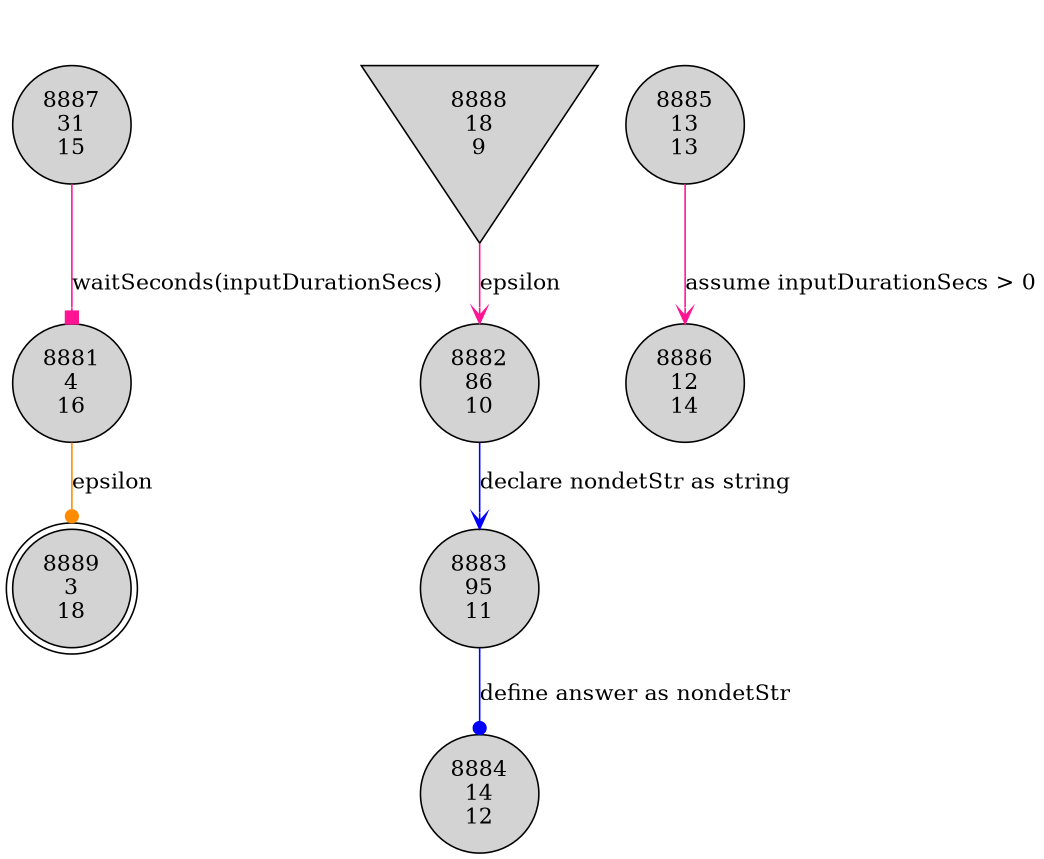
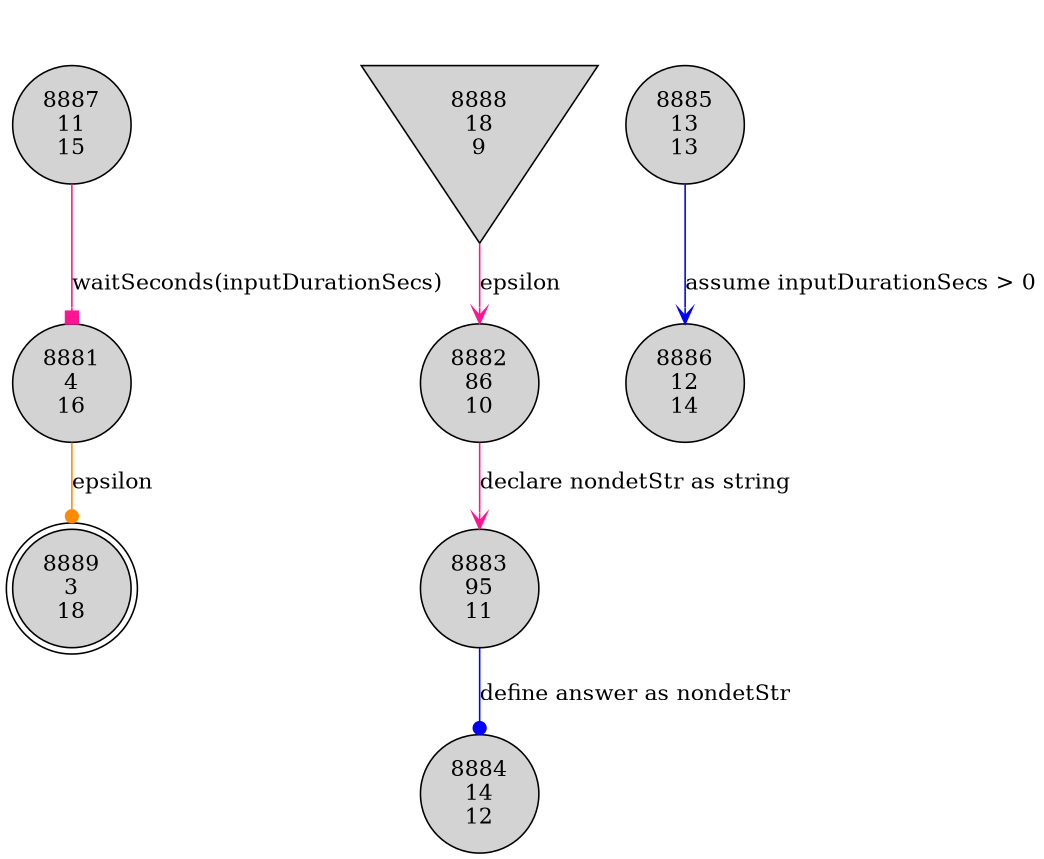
  digraph {
    node [penwidth=1 shape=circle style=filled]
    edge [arrowhead=vee color=deeppink]
    n1 [label="8881\n4\n16"]
    n2 [label="8889\n3\n18" shape=doublecircle]
    n3 [label="8882\n86\n10"]
    n4 [label="8883\n95\n11"]
    n5 [label="8884\n14\n12"]
    n6 [label="8885\n13\n13"]
    n7 [label="8886\n12\n14"]
-   n8 [label="8887\n31\n15"]
+   n8 [label="8887\n11\n15"]
    n9 [label="8888\n18\n9" shape=invtriangle]
    n1 -> n2 [arrowhead=dot color=darkorange label=epsilon]
-   n3 -> n4 [color=blue label="declare nondetStr as string"]
+   n3 -> n4 [label="declare nondetStr as string"]
    n4 -> n5 [arrowhead=dot color=blue label="define answer as nondetStr"]
-   n6 -> n7 [label="assume inputDurationSecs > 0"]
+   n6 -> n7 [color=blue label="assume inputDurationSecs > 0"]
    n8 -> n1 [arrowhead=box label="waitSeconds(inputDurationSecs)"]
    n9 -> n3 [label=epsilon]
  }
